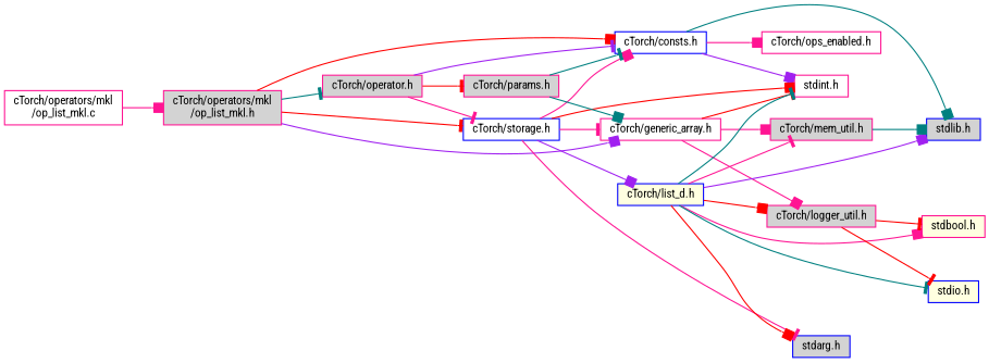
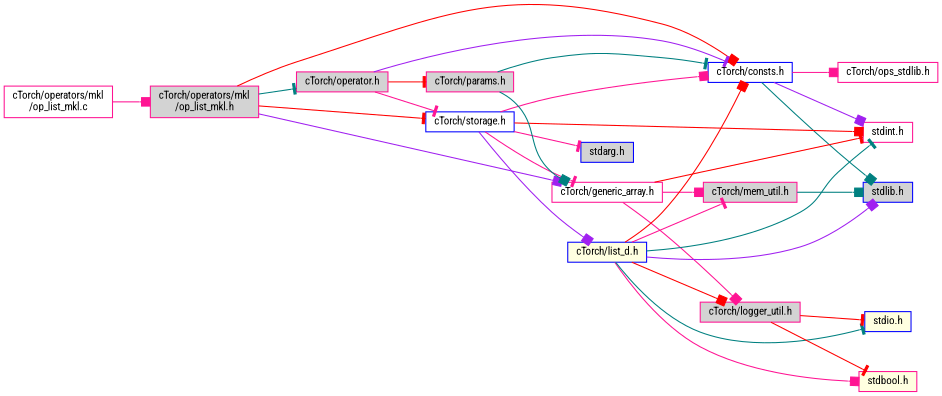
  digraph {
    fontname="Roboto Condensed"
    rankdir=LR
    node [color=deeppink fillcolor=lightgrey fontname="Roboto Condensed" fontsize=10 shape=record style=filled]
    edge [arrowhead=box color=deeppink fontname="Roboto Condensed" fontsize=10 labelfontname=Helvetica labelfontsize=10 style=solid]
    n1 [fillcolor=white fontcolor=black height=0.2 label="cTorch/operators/mkl\l/op_list_mkl.c" width=0.4]
    n2 [height=0.2 label="cTorch/operators/mkl\l/op_list_mkl.h" width=0.4]
    n3 [color=blue fillcolor=white height=0.2 label="cTorch/consts.h" width=0.4]
    n4 [height=0.2 label="cTorch/operator.h" width=0.4]
    n5 [color=blue fillcolor=white height=0.2 label="cTorch/storage.h" width=0.4]
    n6 [fillcolor=white height=0.2 label="cTorch/generic_array.h" width=0.4]
-   n7 [fillcolor=white height=0.2 label="cTorch/ops_enabled.h" width=0.4]
+   n7 [fillcolor=white height=0.2 label="cTorch/ops_stdlib.h" width=0.4]
    n8 [fillcolor=white height=0.2 label="stdint.h" width=0.4]
    n9 [color=blue height=0.2 label="stdlib.h" width=0.4]
    n10 [height=0.2 label="cTorch/params.h" width=0.4]
    n11 [color=blue height=0.2 label="stdarg.h" width=0.4]
    n12 [color=blue fillcolor=lightyellow height=0.2 label="cTorch/list_d.h" width=0.4]
    n13 [height=0.2 label="cTorch/logger_util.h" width=0.4]
    n14 [height=0.2 label="cTorch/mem_util.h" width=0.4]
    n15 [fillcolor=lightyellow height=0.2 label="stdbool.h" width=0.4]
    n16 [color=blue fillcolor=lightyellow height=0.2 label="stdio.h" width=0.4]
    n1 -> n2
    n2 -> n3 [color=red]
    n2 -> n4 [arrowhead=tee color=teal]
    n2 -> n5 [arrowhead=tee color=red]
    n2 -> n6 [color=purple]
    n3 -> n7
    n3 -> n8 [color=purple]
    n3 -> n9 [color=teal]
    n4 -> n3 [arrowhead=tee color=purple]
    n4 -> n5 [arrowhead=tee]
    n4 -> n10 [arrowhead=tee color=red]
    n5 -> n3
    n5 -> n6 [arrowhead=tee]
    n5 -> n8 [color=red]
    n5 -> n11 [arrowhead=tee]
    n5 -> n12 [color=purple]
    n6 -> n8 [arrowhead=tee color=red]
    n6 -> n13
    n6 -> n14
    n10 -> n3 [arrowhead=tee color=teal]
    n10 -> n6 [color=teal]
-   n12 -> n11 [color=red]
+   n12 -> n3 [color=red]
    n12 -> n8 [arrowhead=tee color=teal]
    n12 -> n9 [color=purple]
    n12 -> n13 [color=red]
    n12 -> n14 [arrowhead=tee]
    n12 -> n15
    n12 -> n16 [arrowhead=tee color=teal]
    n13 -> n15 [arrowhead=tee color=red]
    n13 -> n16 [arrowhead=tee color=red]
    n14 -> n9 [color=teal]
  }
